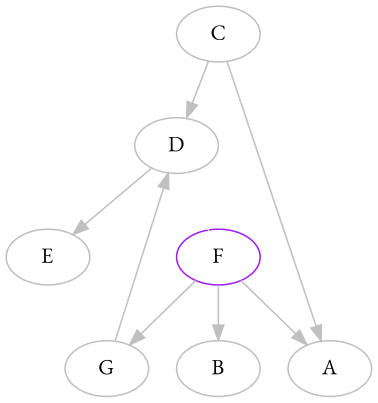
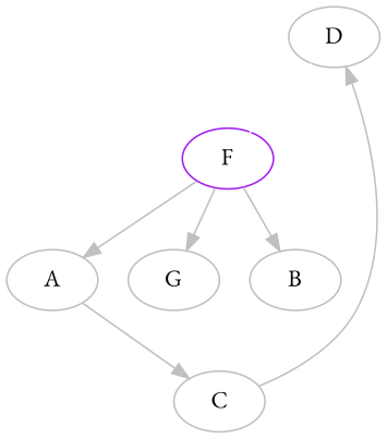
  digraph {
    fontname="EB Garamond"
    node [color=gray fontname="EB Garamond"]
    edge [color=gray fontname="EB Garamond"]
    n1 [label=D]
    n2 [color=purple label=F]
-   n3 [label=E]
    n4 [label=A]
    n5 [label=G]
    n6 [label=B]
    n7 [label=C]
    n1 -> n2 [color=white]
-   n1 -> n3
    n2 -> n4
    n2 -> n5
    n2 -> n6
-   n7 -> n4
-   n5 -> n1
+   n4 -> n7
    n7 -> n1
  }
